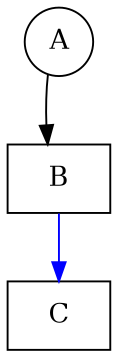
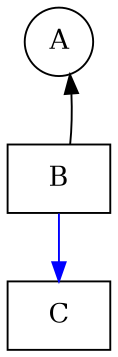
  digraph {
    node [shape=rect]
    A [shape=circle]
    B
    C
-   A -> B [color=black]
+   B -> A [color=black]
    B -> C [color=blue]
  }
